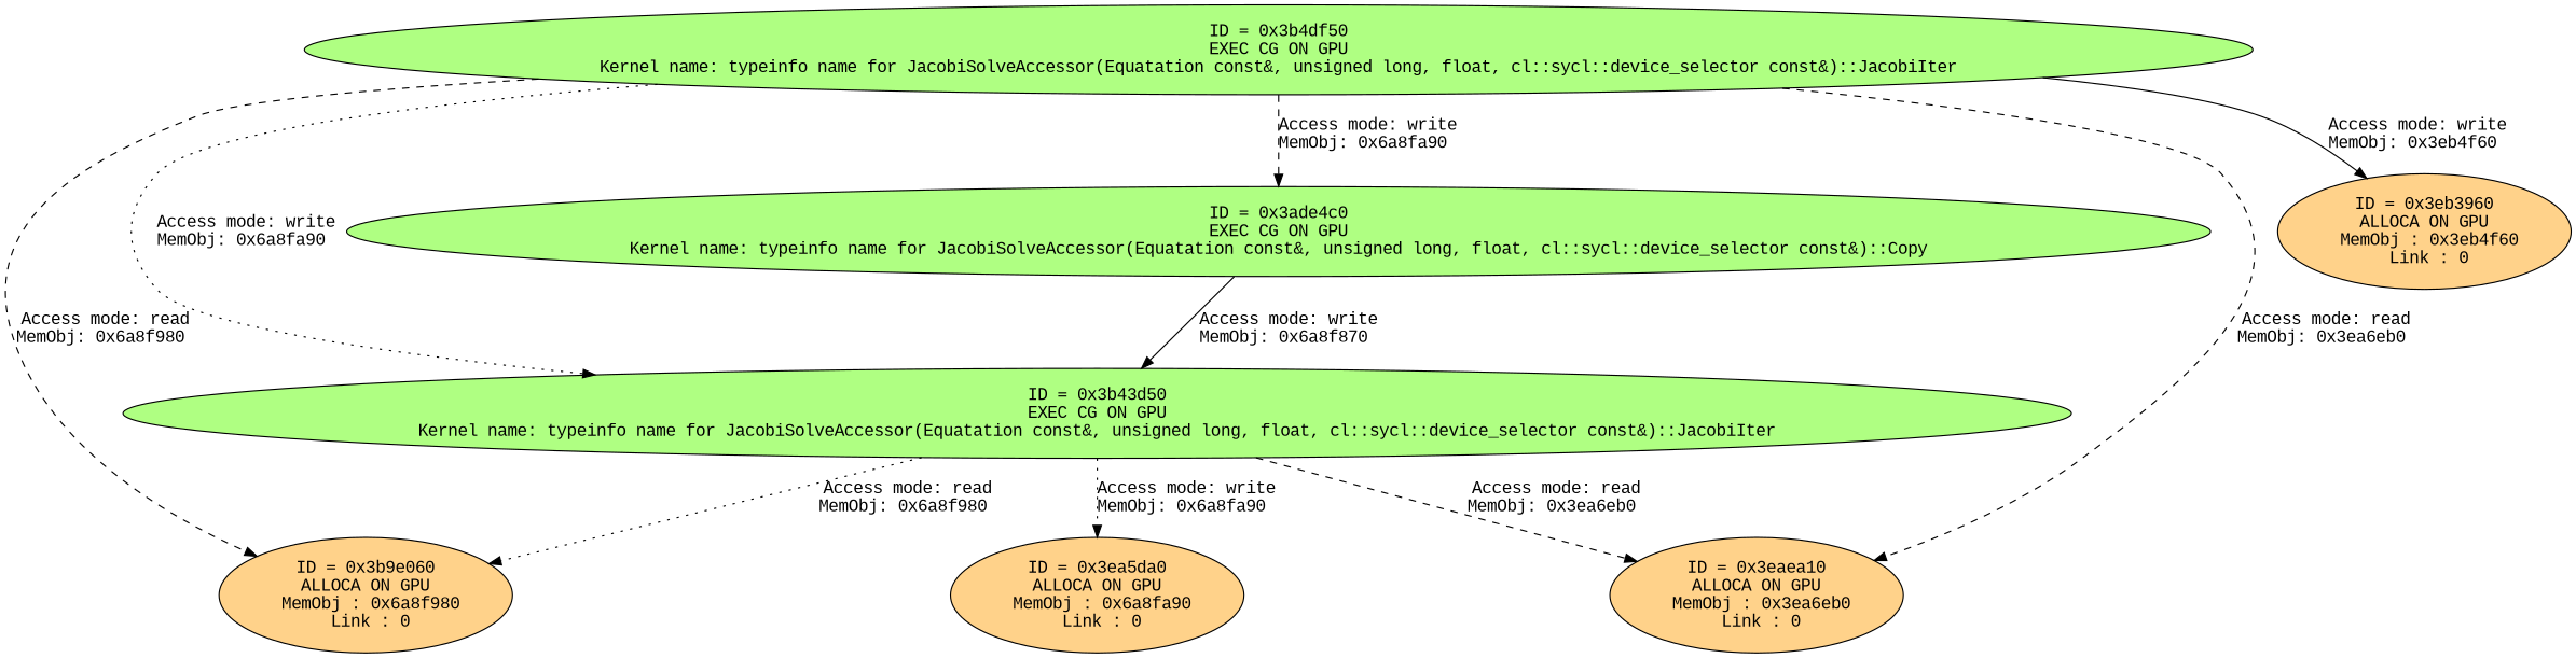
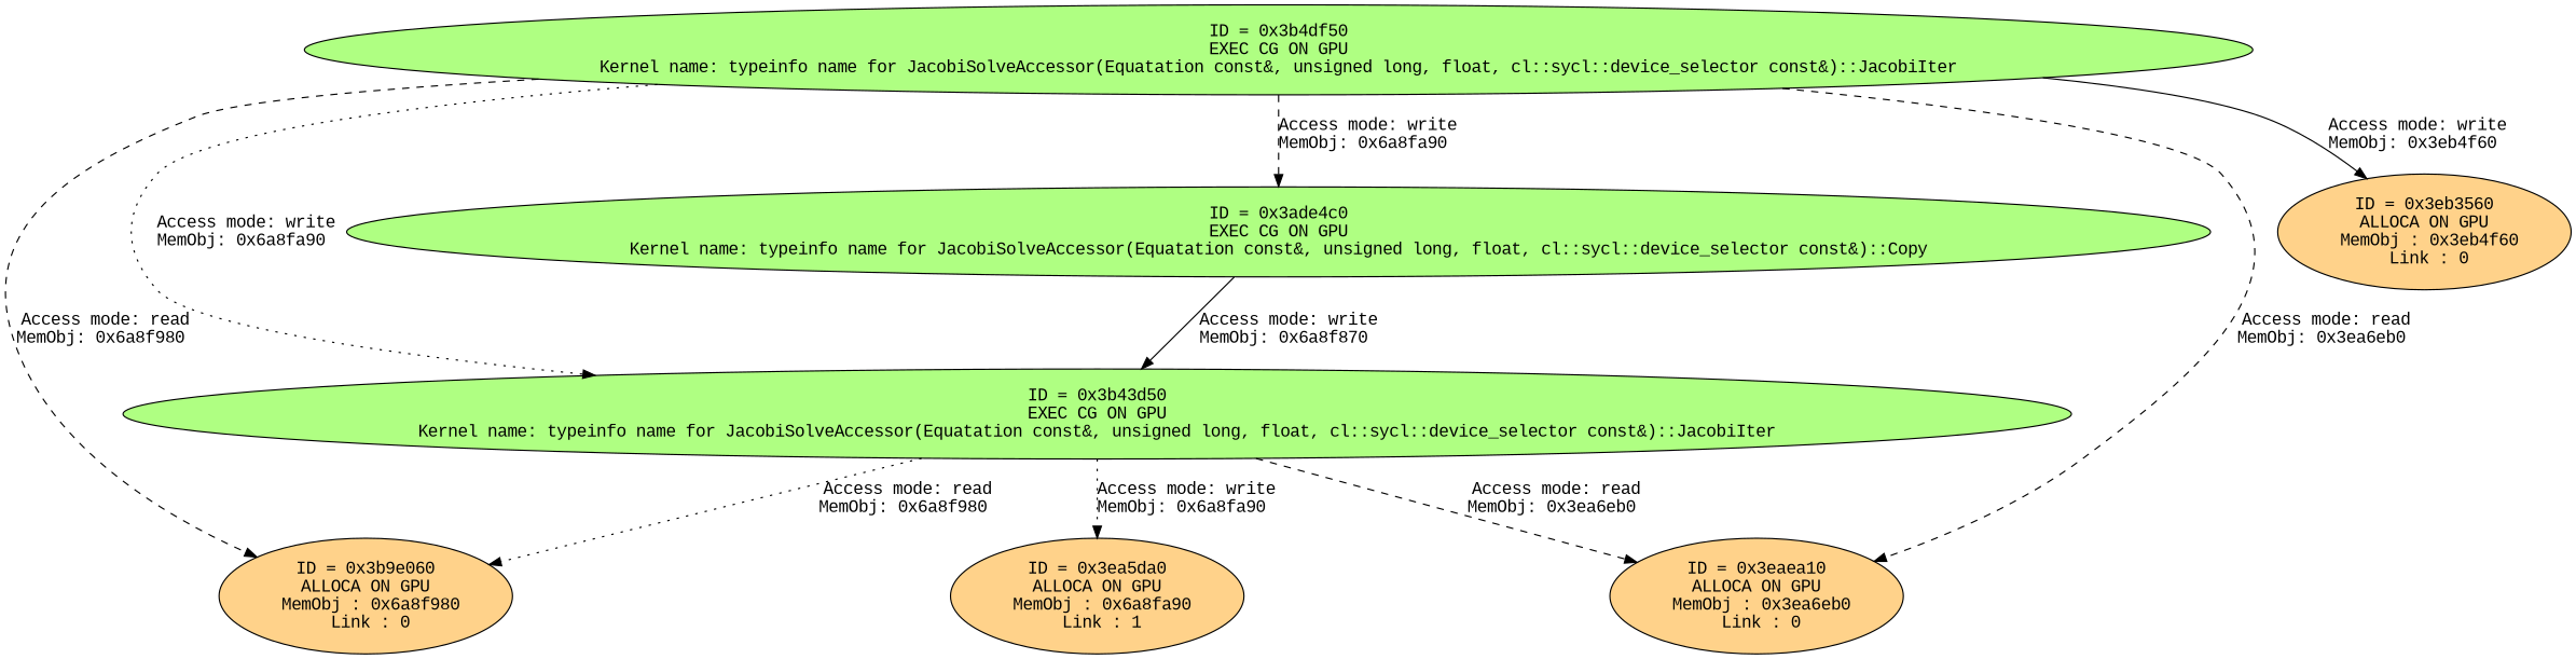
  strict digraph {
    fontname="Liberation Mono"
    node [fillcolor="#FFD28A" fontname="Liberation Mono" style=filled]
    edge [fontname="Liberation Mono" style=dashed]
    n1 [fillcolor="#AFFF82" label="ID = 0x3b4df50\nEXEC CG ON GPU\nKernel name: typeinfo name for JacobiSolveAccessor(Equatation const&, unsigned long, float, cl::sycl::device_selector const&)::JacobiIter\n"]
    n2 [label="ID = 0x3b9e060\nALLOCA ON GPU\n MemObj : 0x6a8f980\n Link : 0\n"]
    n3 [label="ID = 0x3eaea10\nALLOCA ON GPU\n MemObj : 0x3ea6eb0\n Link : 0\n"]
    n4 [fillcolor="#AFFF82" label="ID = 0x3ade4c0\nEXEC CG ON GPU\nKernel name: typeinfo name for JacobiSolveAccessor(Equatation const&, unsigned long, float, cl::sycl::device_selector const&)::Copy\n"]
    n5 [fillcolor="#AFFF82" label="ID = 0x3b43d50\nEXEC CG ON GPU\nKernel name: typeinfo name for JacobiSolveAccessor(Equatation const&, unsigned long, float, cl::sycl::device_selector const&)::JacobiIter\n"]
-   n6 [label="ID = 0x3eb3960\nALLOCA ON GPU\n MemObj : 0x3eb4f60\n Link : 0\n"]
-   n7 [label="ID = 0x3ea5da0\nALLOCA ON GPU\n MemObj : 0x6a8fa90\n Link : 0\n"]
+   n6 [label="ID = 0x3eb3560\nALLOCA ON GPU\n MemObj : 0x3eb4f60\n Link : 0\n"]
+   n7 [label="ID = 0x3ea5da0\nALLOCA ON GPU\n MemObj : 0x6a8fa90\n Link : 1\n"]
    n1 -> n2 [label="Access mode: read\nMemObj: 0x6a8f980 "]
    n1 -> n3 [label="Access mode: read\nMemObj: 0x3ea6eb0 "]
    n1 -> n4 [label="Access mode: write\nMemObj: 0x6a8fa90 "]
    n1 -> n5 [label="Access mode: write\nMemObj: 0x6a8fa90 " style=dotted]
    n1 -> n6 [label="Access mode: write\nMemObj: 0x3eb4f60 " style=solid]
    n4 -> n5 [label="Access mode: write\nMemObj: 0x6a8f870 " style=solid]
    n5 -> n2 [label="Access mode: read\nMemObj: 0x6a8f980 " style=dotted]
    n5 -> n3 [label="Access mode: read\nMemObj: 0x3ea6eb0 "]
    n5 -> n7 [label="Access mode: write\nMemObj: 0x6a8fa90 " style=dotted]
  }
